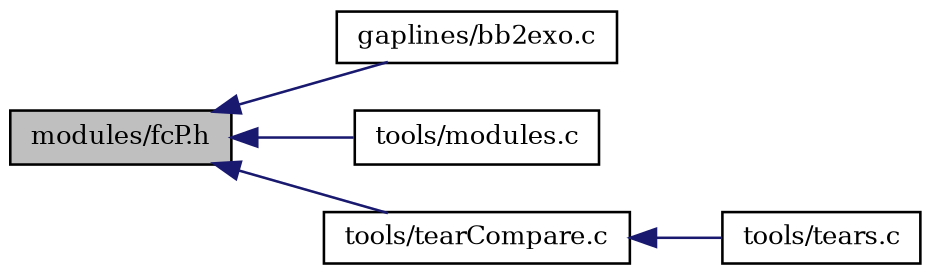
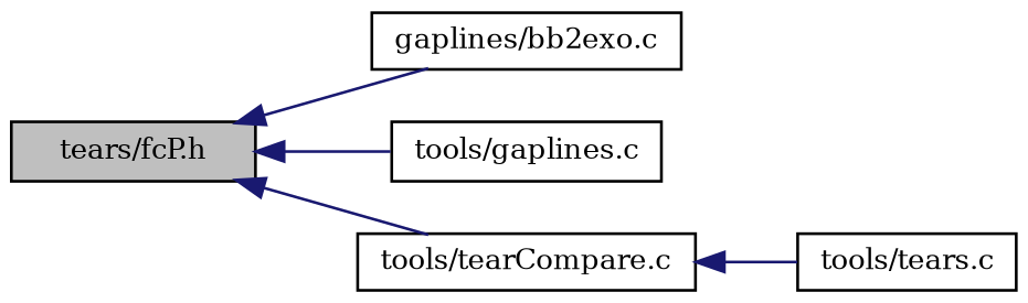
  digraph {
    fontname="DejaVu Serif"
    rankdir=LR
    node [color=black fillcolor=white fontname="DejaVu Serif" fontsize=10 shape=record style=filled]
    edge [color=midnightblue dir=back fontname="DejaVu Serif" fontsize=10 labelfontname="FreeSans.ttf" labelfontsize=10 style=solid]
-   n1 [fillcolor=grey75 fontcolor=black height=0.2 label="modules/fcP.h" width=0.4]
+   n1 [fillcolor=grey75 fontcolor=black height=0.2 label="tears/fcP.h" width=0.4]
    n2 [height=0.2 label="gaplines/bb2exo.c" width=0.4]
-   n3 [height=0.2 label="tools/modules.c" width=0.4]
+   n3 [height=0.2 label="tools/gaplines.c" width=0.4]
    n4 [height=0.2 label="tools/tearCompare.c" width=0.4]
    n5 [height=0.2 label="tools/tears.c" width=0.4]
    n1 -> n2
    n1 -> n3
    n1 -> n4
    n4 -> n5
  }
